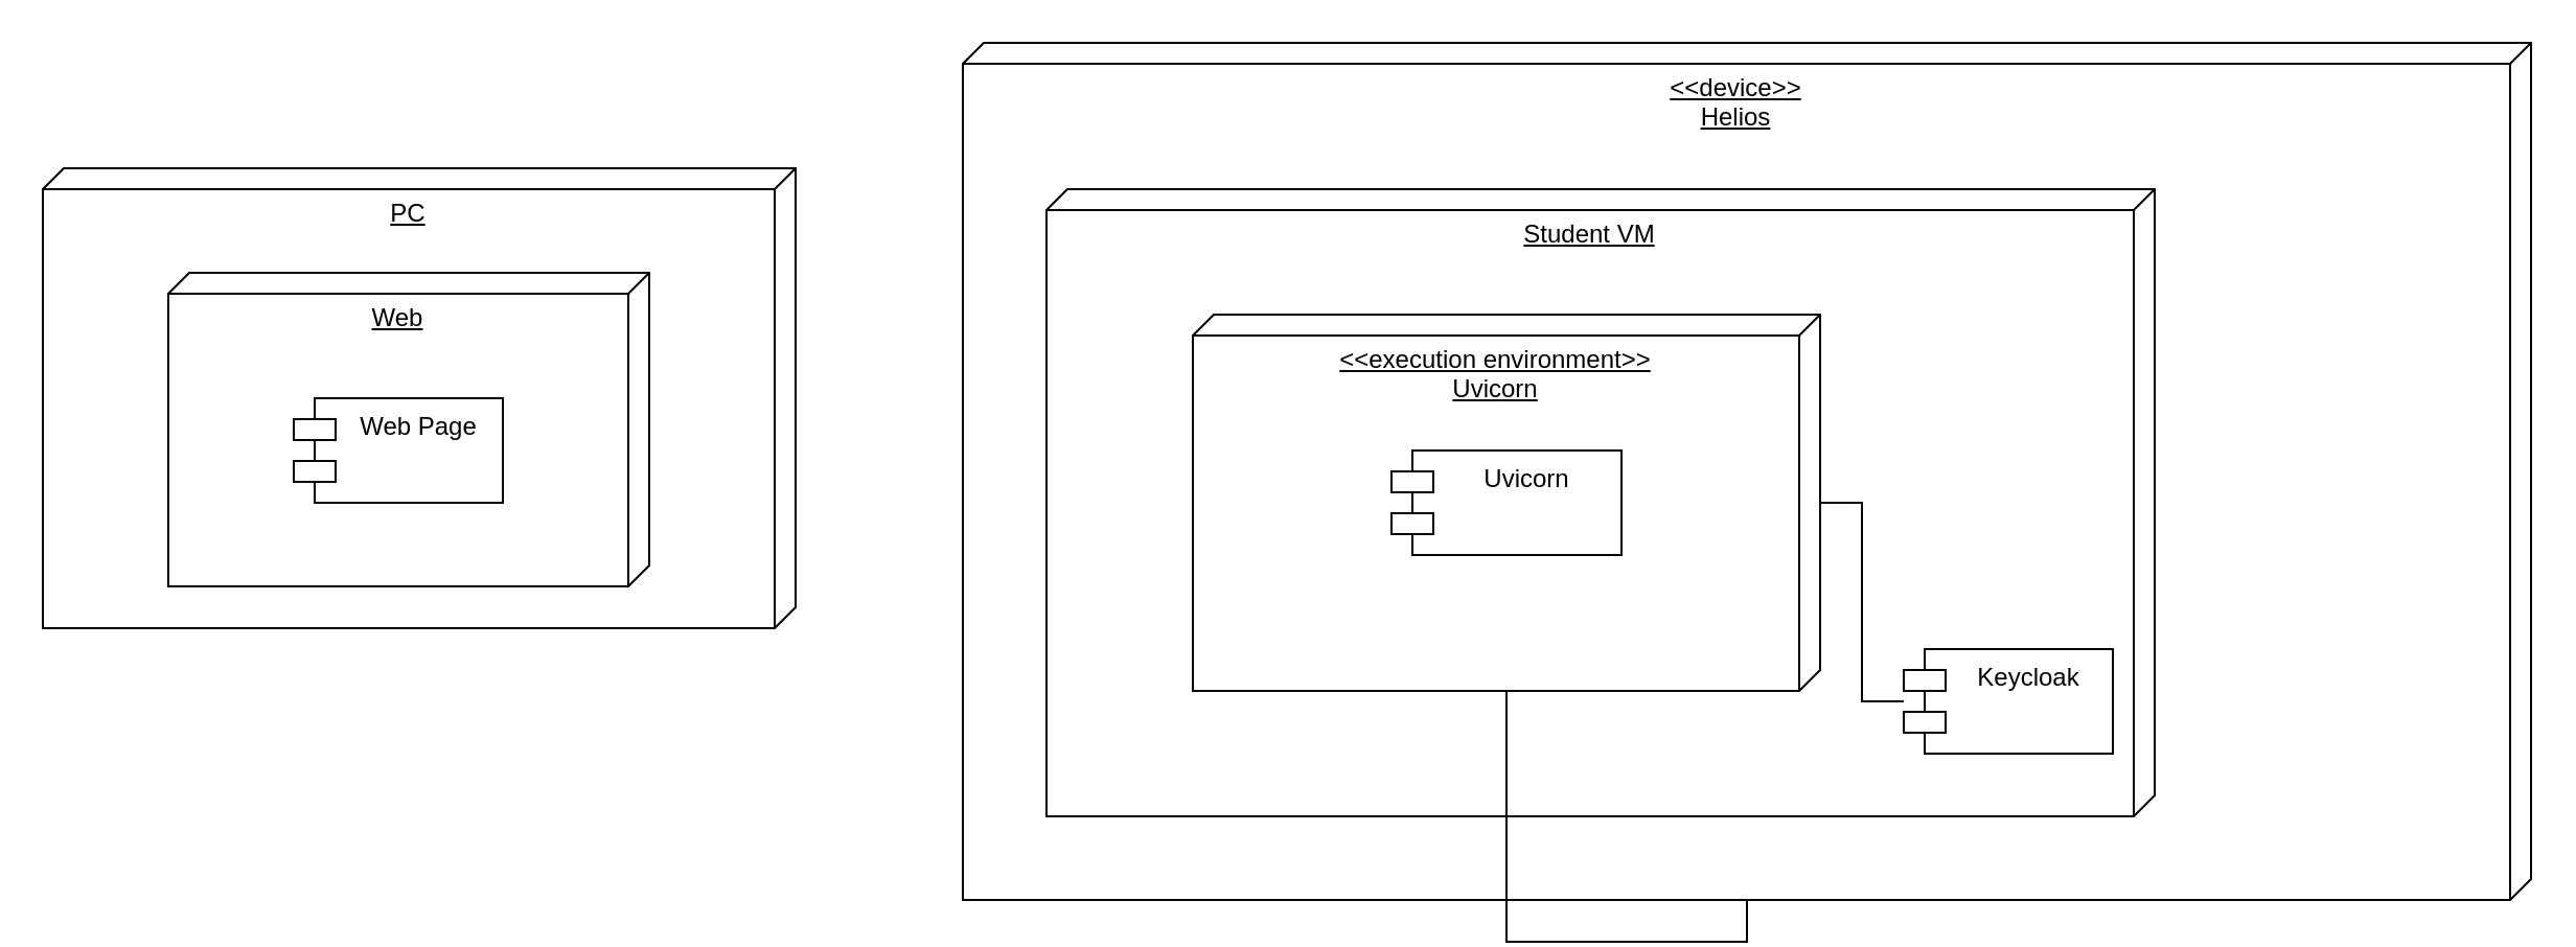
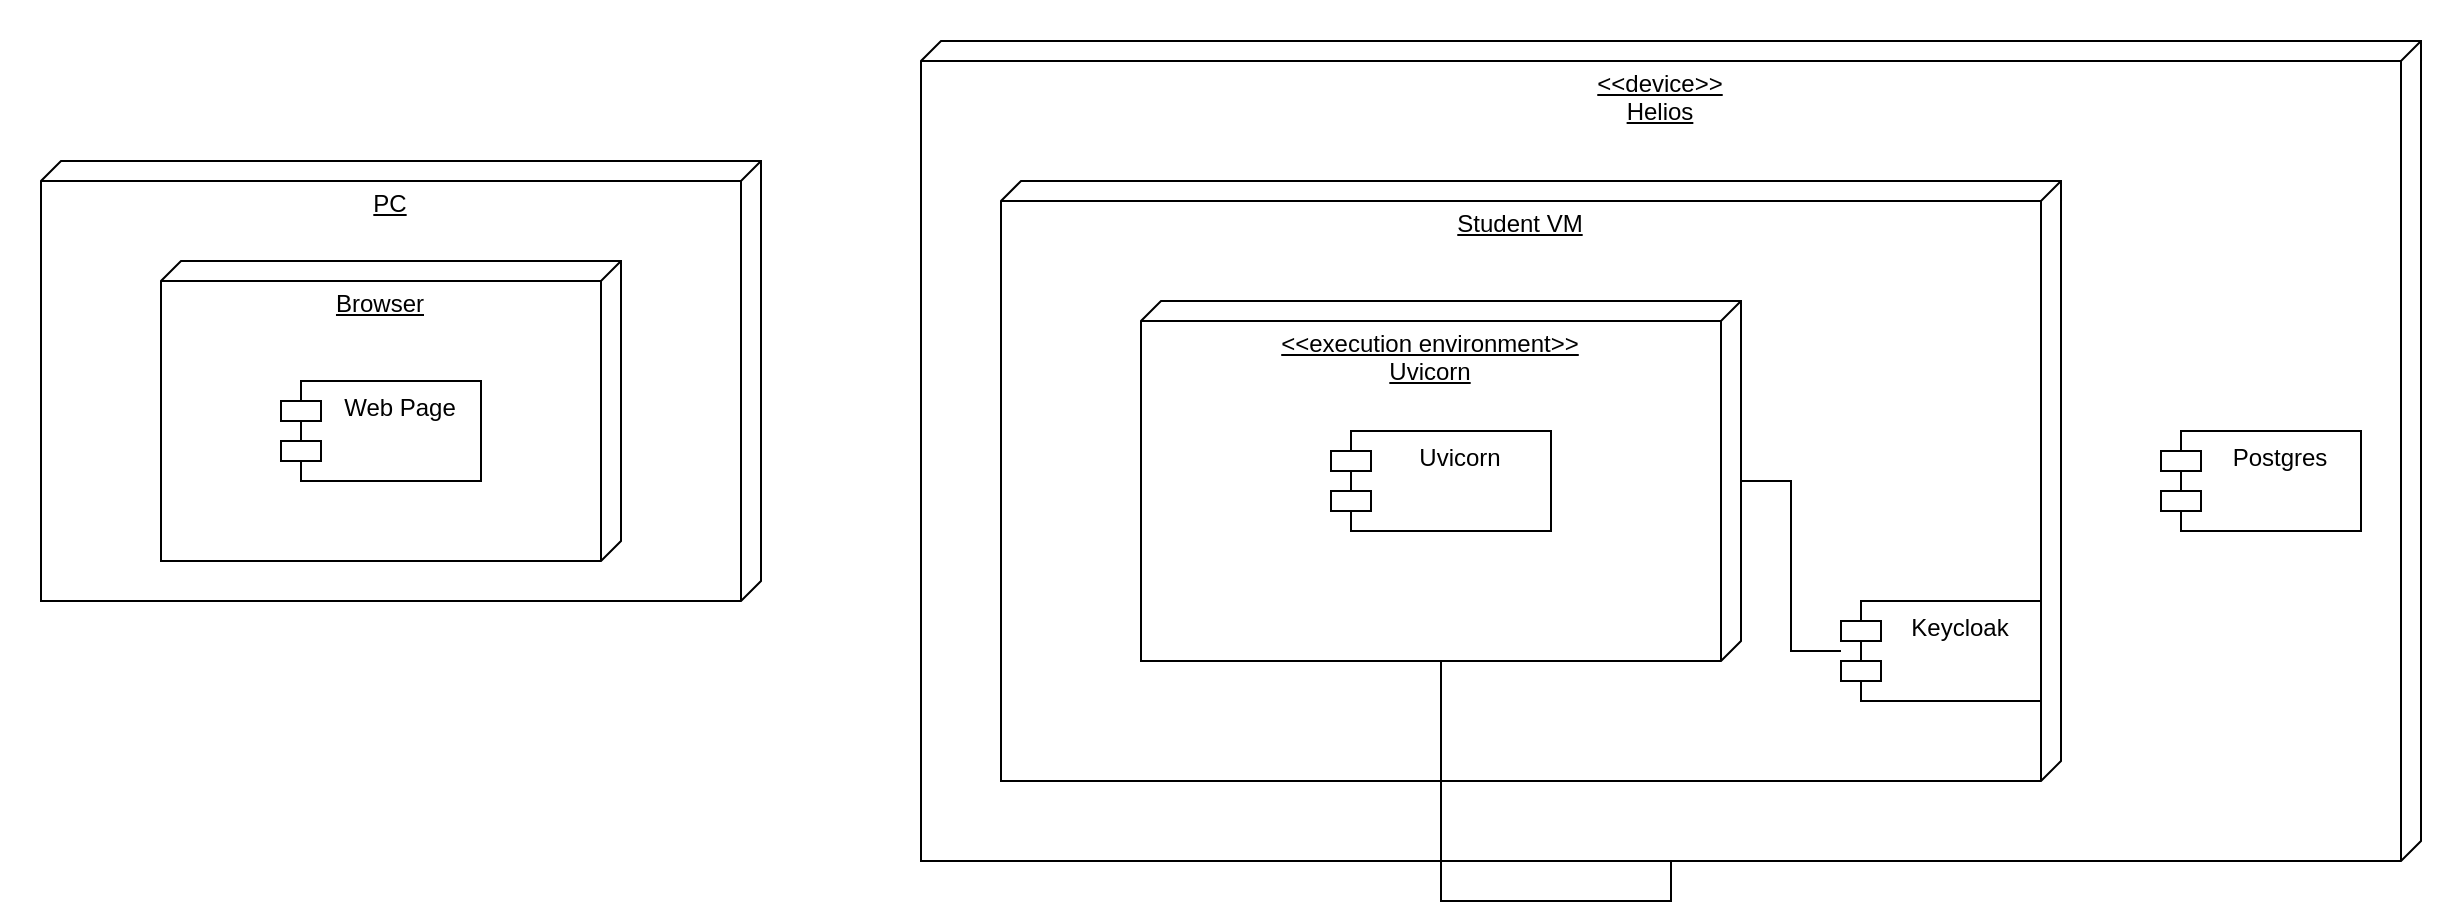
  <mxCell id="0" />
  <mxCell id="1" parent="0" />
  <mxCell id="2" value="&amp;lt;&amp;lt;device&amp;gt;&amp;gt;&lt;br&gt;Helios" style="verticalAlign=top;align=center;spacingTop=8;spacingLeft=2;spacingRight=12;shape=cube;size=10;direction=south;fontStyle=4;html=1;whiteSpace=wrap;" parent="1" vertex="1"><mxGeometry x="460" y="20" width="750" height="410" as="geometry" /></mxCell>
  <mxCell id="3" value="Student VM" style="verticalAlign=top;align=center;spacingTop=8;spacingLeft=2;spacingRight=12;shape=cube;size=10;direction=south;fontStyle=4;html=1;whiteSpace=wrap;" vertex="1" parent="1"><mxGeometry x="500" y="90" width="530" height="300" as="geometry" /></mxCell>
  <mxCell id="4" style="edgeStyle=orthogonalEdgeStyle;rounded=0;orthogonalLoop=1;jettySize=auto;html=1;endArrow=none;endFill=0;" edge="1" parent="1" source="2" target="8"><mxGeometry relative="1" as="geometry" /></mxCell>
  <mxCell id="5" value="PC" style="verticalAlign=top;align=center;spacingTop=8;spacingLeft=2;spacingRight=12;shape=cube;size=10;direction=south;fontStyle=4;html=1;whiteSpace=wrap;" vertex="1" parent="1"><mxGeometry x="20" y="80" width="360" height="220" as="geometry" /></mxCell>
- <mxCell id="6" value="Web" style="verticalAlign=top;align=center;spacingTop=8;spacingLeft=2;spacingRight=12;shape=cube;size=10;direction=south;fontStyle=4;html=1;whiteSpace=wrap;" vertex="1" parent="1"><mxGeometry x="80" y="130" width="230" height="150" as="geometry" /></mxCell>
+ <mxCell id="6" value="Browser" style="verticalAlign=top;align=center;spacingTop=8;spacingLeft=2;spacingRight=12;shape=cube;size=10;direction=south;fontStyle=4;html=1;whiteSpace=wrap;" vertex="1" parent="1"><mxGeometry x="80" y="130" width="230" height="150" as="geometry" /></mxCell>
  <mxCell id="7" style="edgeStyle=orthogonalEdgeStyle;rounded=0;orthogonalLoop=1;jettySize=auto;html=1;endArrow=none;endFill=0;" edge="1" parent="1" source="8" target="12"><mxGeometry relative="1" as="geometry" /></mxCell>
  <mxCell id="8" value="&amp;lt;&amp;lt;execution environment&amp;gt;&amp;gt;&lt;br&gt;Uvicorn" style="verticalAlign=top;align=center;spacingTop=8;spacingLeft=2;spacingRight=12;shape=cube;size=10;direction=south;fontStyle=4;html=1;whiteSpace=wrap;" parent="1" vertex="1"><mxGeometry x="570" y="150" width="300" height="180" as="geometry" /></mxCell>
  <mxCell id="9" value="Web Page" style="shape=module;align=left;spacingLeft=20;align=center;verticalAlign=top;whiteSpace=wrap;html=1;" parent="1" vertex="1"><mxGeometry x="140" y="190" width="100" height="50" as="geometry" /></mxCell>
  <mxCell id="10" value="Uvicorn" style="shape=module;align=left;spacingLeft=20;align=center;verticalAlign=top;whiteSpace=wrap;html=1;" parent="1" vertex="1"><mxGeometry x="665" y="215" width="110" height="50" as="geometry" /></mxCell>
- <mxCell id="12" value="Keycloak" style="shape=module;align=left;spacingLeft=20;align=center;verticalAlign=top;whiteSpace=wrap;html=1;" vertex="1" parent="1"><mxGeometry x="910" y="310" width="100" height="50" as="geometry" /></mxCell>
+ <mxCell id="11" value="Postgres" style="shape=module;align=left;spacingLeft=20;align=center;verticalAlign=top;whiteSpace=wrap;html=1;" parent="1" vertex="1"><mxGeometry x="1080" y="215" width="100" height="50" as="geometry" /></mxCell>
+ <mxCell id="12" value="Keycloak" style="shape=module;align=left;spacingLeft=20;align=center;verticalAlign=top;whiteSpace=wrap;html=1;" vertex="1" parent="1"><mxGeometry x="920" y="300" width="100" height="50" as="geometry" /></mxCell>
